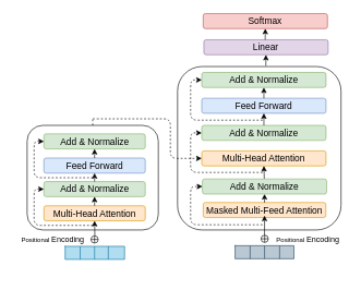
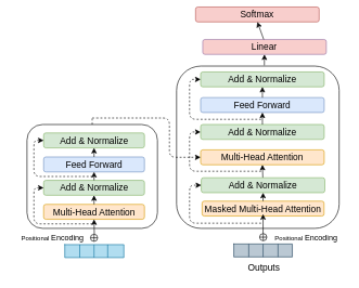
  <mxCell id="0" />
  <mxCell id="1" parent="0" />
  <mxCell id="2" value="" style="rounded=1;whiteSpace=wrap;html=1;fontSize=14;" vertex="1" parent="1"><mxGeometry x="41" y="191" width="200.62" height="160" as="geometry" /></mxCell>
  <mxCell id="3" value="Add &amp;amp; Normalize" style="rounded=1;whiteSpace=wrap;html=1;fontSize=14;fillColor=#d5e8d4;strokeColor=#82b366;" vertex="1" parent="1"><mxGeometry x="66.62" y="204" width="155" height="23" as="geometry" /></mxCell>
  <mxCell id="4" value="Feed Forward" style="rounded=1;whiteSpace=wrap;html=1;fontSize=14;fillColor=#dae8fc;strokeColor=#6c8ebf;" vertex="1" parent="1"><mxGeometry x="66.62" y="241" width="155" height="23" as="geometry" /></mxCell>
  <mxCell id="5" value="Add &amp;amp; Normalize" style="rounded=1;whiteSpace=wrap;html=1;fontSize=14;fillColor=#d5e8d4;strokeColor=#82b366;" vertex="1" parent="1"><mxGeometry x="66.62" y="277" width="155" height="23" as="geometry" /></mxCell>
  <mxCell id="6" value="Multi-Head Attention" style="rounded=1;whiteSpace=wrap;html=1;fontSize=14;fillColor=#ffe6cc;strokeColor=#d79b00;" vertex="1" parent="1"><mxGeometry x="66.62" y="314" width="155" height="23" as="geometry" /></mxCell>
  <mxCell id="7" value="" style="rounded=1;whiteSpace=wrap;html=1;fontSize=14;" vertex="1" parent="1"><mxGeometry x="271" y="101" width="250" height="250" as="geometry" /></mxCell>
  <mxCell id="8" value="Add &amp;amp; Normalize" style="rounded=1;whiteSpace=wrap;html=1;fontSize=14;fillColor=#d5e8d4;strokeColor=#82b366;" vertex="1" parent="1"><mxGeometry x="308" y="110" width="190" height="23" as="geometry" /></mxCell>
  <mxCell id="9" value="Feed Forward" style="rounded=1;whiteSpace=wrap;html=1;fontSize=14;fillColor=#dae8fc;strokeColor=#6c8ebf;" vertex="1" parent="1"><mxGeometry x="308" y="149.5" width="190" height="23" as="geometry" /></mxCell>
  <mxCell id="10" value="Multi-Head Attention" style="rounded=1;whiteSpace=wrap;html=1;fontSize=14;fillColor=#ffe6cc;strokeColor=#d79b00;" vertex="1" parent="1"><mxGeometry x="308" y="230" width="190" height="23" as="geometry" /></mxCell>
- <mxCell id="11" value="Masked Multi-Feed Attention" style="rounded=1;whiteSpace=wrap;html=1;fontSize=14;fillColor=#ffe6cc;strokeColor=#d79b00;" vertex="1" parent="1"><mxGeometry x="310.25" y="309" width="187.5" height="23" as="geometry" /></mxCell>
+ <mxCell id="11" value="Masked Multi-Head Attention" style="rounded=1;whiteSpace=wrap;html=1;fontSize=14;fillColor=#ffe6cc;strokeColor=#d79b00;" vertex="1" parent="1"><mxGeometry x="310.25" y="309" width="187.5" height="23" as="geometry" /></mxCell>
  <mxCell id="12" value="" style="endArrow=classic;html=1;rounded=1;fontSize=14;entryX=0.5;entryY=1;entryDx=0;entryDy=0;" edge="1" parent="1" target="6"><mxGeometry width="50" height="50" relative="1" as="geometry"><mxPoint x="144.62" y="364" as="sourcePoint" /><mxPoint x="171.62" y="404" as="targetPoint" /></mxGeometry></mxCell>
  <mxCell id="13" value="" style="endArrow=classic;html=1;rounded=1;fontSize=14;entryX=0.5;entryY=1;entryDx=0;entryDy=0;exitX=0.5;exitY=0;exitDx=0;exitDy=0;" edge="1" parent="1" source="6" target="5"><mxGeometry width="50" height="50" relative="1" as="geometry"><mxPoint x="154.62" y="374" as="sourcePoint" /><mxPoint x="154.12" y="345" as="targetPoint" /></mxGeometry></mxCell>
  <mxCell id="14" value="" style="endArrow=classic;html=1;rounded=1;fontSize=14;entryX=0.5;entryY=1;entryDx=0;entryDy=0;exitX=0.5;exitY=0;exitDx=0;exitDy=0;" edge="1" parent="1" source="5" target="4"><mxGeometry width="50" height="50" relative="1" as="geometry"><mxPoint x="154.12" y="324" as="sourcePoint" /><mxPoint x="154.12" y="309" as="targetPoint" /></mxGeometry></mxCell>
  <mxCell id="15" value="" style="endArrow=classic;html=1;rounded=1;fontSize=14;exitX=0.5;exitY=0;exitDx=0;exitDy=0;entryX=0.5;entryY=1;entryDx=0;entryDy=0;" edge="1" parent="1" source="4" target="3"><mxGeometry width="50" height="50" relative="1" as="geometry"><mxPoint x="164.12" y="334" as="sourcePoint" /><mxPoint x="164.12" y="319" as="targetPoint" /></mxGeometry></mxCell>
  <mxCell id="16" value="" style="endArrow=classic;html=1;rounded=1;fontSize=14;entryX=0;entryY=0.5;entryDx=0;entryDy=0;edgeStyle=elbowEdgeStyle;dashed=1;" edge="1" parent="1" target="5"><mxGeometry width="50" height="50" relative="1" as="geometry"><mxPoint x="141.62" y="344" as="sourcePoint" /><mxPoint x="1.62" y="294" as="targetPoint" /><Array as="points"><mxPoint x="51.62" y="324" /><mxPoint x="61.62" y="324" /><mxPoint x="51.62" y="324" /><mxPoint x="51.62" y="324" /></Array></mxGeometry></mxCell>
  <mxCell id="17" value="" style="endArrow=classic;html=1;rounded=1;fontSize=14;edgeStyle=elbowEdgeStyle;dashed=1;exitX=0.502;exitY=0.519;exitDx=0;exitDy=0;exitPerimeter=0;entryX=0;entryY=0.5;entryDx=0;entryDy=0;" edge="1" parent="1" target="3"><mxGeometry width="50" height="50" relative="1" as="geometry"><mxPoint x="141.711" y="271.04" as="sourcePoint" /><mxPoint x="61.62" y="214" as="targetPoint" /><Array as="points"><mxPoint x="51.62" y="244" /><mxPoint x="71.62" y="331" /><mxPoint x="61.62" y="331" /><mxPoint x="61.62" y="331" /></Array></mxGeometry></mxCell>
  <mxCell id="18" value="" style="endArrow=classic;html=1;rounded=1;fontSize=14;entryX=0.5;entryY=1;entryDx=0;entryDy=0;exitX=0.5;exitY=0;exitDx=0;exitDy=0;" edge="1" parent="1" source="11" target="26"><mxGeometry width="50" height="50" relative="1" as="geometry"><mxPoint x="113.5" y="303" as="sourcePoint" /><mxPoint x="395.75" y="293" as="targetPoint" /></mxGeometry></mxCell>
  <mxCell id="19" value="" style="endArrow=classic;html=1;rounded=1;fontSize=14;entryX=0.5;entryY=1;entryDx=0;entryDy=0;" edge="1" parent="1" source="26" target="10"><mxGeometry width="50" height="50" relative="1" as="geometry"><mxPoint x="403" y="270" as="sourcePoint" /><mxPoint x="400.25" y="254.851" as="targetPoint" /></mxGeometry></mxCell>
  <mxCell id="20" style="edgeStyle=elbowEdgeStyle;rounded=1;orthogonalLoop=1;jettySize=auto;html=1;entryX=0.5;entryY=0;entryDx=0;entryDy=0;dashed=1;fontSize=14;endArrow=classic;endFill=1;" edge="1" parent="1"><mxGeometry relative="1" as="geometry"><mxPoint x="395.571" y="270" as="sourcePoint" /><mxPoint x="395.75" y="270" as="targetPoint" /></mxGeometry></mxCell>
  <mxCell id="21" value="" style="endArrow=classic;html=1;rounded=1;fontSize=14;exitX=0.5;exitY=0;exitDx=0;exitDy=0;" edge="1" parent="1" source="9" target="8"><mxGeometry width="50" height="50" relative="1" as="geometry"><mxPoint x="406.06" y="203" as="sourcePoint" /><mxPoint x="406" y="188" as="targetPoint" /></mxGeometry></mxCell>
  <mxCell id="22" value="" style="endArrow=classic;html=1;rounded=1;fontSize=14;entryX=0.5;entryY=1;entryDx=0;entryDy=0;" edge="1" parent="1"><mxGeometry width="50" height="50" relative="1" as="geometry"><mxPoint x="404" y="361" as="sourcePoint" /><mxPoint x="404" y="329" as="targetPoint" /></mxGeometry></mxCell>
  <mxCell id="23" value="" style="endArrow=classic;html=1;rounded=1;fontSize=14;entryX=0;entryY=0.5;entryDx=0;entryDy=0;edgeStyle=elbowEdgeStyle;dashed=1;" edge="1" parent="1" target="26"><mxGeometry width="50" height="50" relative="1" as="geometry"><mxPoint x="401" y="343" as="sourcePoint" /><mxPoint x="300.75" y="281.5" as="targetPoint" /><Array as="points"><mxPoint x="291" y="313" /><mxPoint x="281" y="313" /><mxPoint x="31" y="316" /><mxPoint x="21" y="316" /><mxPoint x="21" y="316" /></Array></mxGeometry></mxCell>
  <mxCell id="24" value="" style="endArrow=classic;html=1;rounded=1;fontSize=14;edgeStyle=elbowEdgeStyle;dashed=1;entryX=0;entryY=0.5;entryDx=0;entryDy=0;" edge="1" parent="1" target="25"><mxGeometry width="50" height="50" relative="1" as="geometry"><mxPoint x="401" y="263" as="sourcePoint" /><mxPoint x="301" y="206" as="targetPoint" /><Array as="points"><mxPoint x="291" y="233" /><mxPoint x="281" y="324.5" /><mxPoint x="281" y="324.5" /><mxPoint x="31" y="327.5" /><mxPoint x="21" y="327.5" /><mxPoint x="21" y="327.5" /></Array></mxGeometry></mxCell>
  <mxCell id="25" value="Add &amp;amp; Normalize" style="rounded=1;whiteSpace=wrap;html=1;fontSize=14;fillColor=#d5e8d4;strokeColor=#82b366;" vertex="1" parent="1"><mxGeometry x="308" y="191" width="190" height="23" as="geometry" /></mxCell>
  <mxCell id="26" value="Add &amp;amp; Normalize" style="rounded=1;whiteSpace=wrap;html=1;fontSize=14;fillColor=#d5e8d4;strokeColor=#82b366;" vertex="1" parent="1"><mxGeometry x="309" y="273" width="190" height="23" as="geometry" /></mxCell>
  <mxCell id="27" style="rounded=1;orthogonalLoop=1;jettySize=auto;html=1;exitX=0.5;exitY=0;exitDx=0;exitDy=0;fontSize=14;endArrow=classic;endFill=1;entryX=0.5;entryY=1;entryDx=0;entryDy=0;" edge="1" parent="1" source="25" target="9"><mxGeometry relative="1" as="geometry"><mxPoint x="401" y="163" as="targetPoint" /></mxGeometry></mxCell>
  <mxCell id="28" value="" style="endArrow=classic;html=1;rounded=1;fontSize=14;edgeStyle=elbowEdgeStyle;dashed=1;entryX=0;entryY=0.5;entryDx=0;entryDy=0;" edge="1" parent="1" target="8"><mxGeometry width="50" height="50" relative="1" as="geometry"><mxPoint x="401" y="183" as="sourcePoint" /><mxPoint x="318" y="209.5" as="targetPoint" /><Array as="points"><mxPoint x="291" y="153" /><mxPoint x="291" y="334.5" /><mxPoint x="291" y="334.5" /><mxPoint x="41" y="337.5" /><mxPoint x="31" y="337.5" /><mxPoint x="31" y="337.5" /></Array></mxGeometry></mxCell>
  <mxCell id="29" value="" style="endArrow=classic;html=1;rounded=1;fontSize=14;edgeStyle=orthogonalEdgeStyle;dashed=1;entryX=0;entryY=0.5;entryDx=0;entryDy=0;exitX=0.5;exitY=0;exitDx=0;exitDy=0;" edge="1" parent="1" source="2" target="10"><mxGeometry width="50" height="50" relative="1" as="geometry"><mxPoint x="420" y="281" as="sourcePoint" /><mxPoint x="327" y="220.5" as="targetPoint" /><Array as="points"><mxPoint x="140" y="181" /><mxPoint x="260" y="181" /><mxPoint x="260" y="250" /></Array></mxGeometry></mxCell>
- <mxCell id="30" value="Softmax" style="rounded=1;whiteSpace=wrap;html=1;fontSize=14;fillColor=#f8cecc;strokeColor=#b85450;" vertex="1" parent="1"><mxGeometry x="310.25" y="20" width="190" height="23" as="geometry" /></mxCell>
- <mxCell id="31" value="Linear" style="rounded=1;whiteSpace=wrap;html=1;fontSize=14;fillColor=#e1d5e7;strokeColor=#9673a6;" vertex="1" parent="1"><mxGeometry x="311.25" y="60" width="190" height="23" as="geometry" /></mxCell>
+ <mxCell id="30" value="Softmax" style="rounded=1;whiteSpace=wrap;html=1;fontSize=14;fillColor=#f8cecc;strokeColor=#b85450;" vertex="1" parent="1"><mxGeometry x="300.25" y="10" width="190" height="23" as="geometry" /></mxCell>
+ <mxCell id="31" value="Linear" style="rounded=1;whiteSpace=wrap;html=1;fontSize=14;fillColor=#f8cecc;strokeColor=#9673a6;" vertex="1" parent="1"><mxGeometry x="311.25" y="60" width="190" height="23" as="geometry" /></mxCell>
  <mxCell id="32" value="" style="endArrow=classic;html=1;rounded=1;fontSize=14;" edge="1" parent="1" target="31"><mxGeometry width="50" height="50" relative="1" as="geometry"><mxPoint x="406" y="100" as="sourcePoint" /><mxPoint x="414" y="339" as="targetPoint" /></mxGeometry></mxCell>
  <mxCell id="33" value="" style="endArrow=classic;html=1;rounded=1;fontSize=14;entryX=0.5;entryY=1;entryDx=0;entryDy=0;" edge="1" parent="1" target="30"><mxGeometry width="50" height="50" relative="1" as="geometry"><mxPoint x="405" y="60" as="sourcePoint" /><mxPoint x="416.149" y="93" as="targetPoint" /></mxGeometry></mxCell>
  <mxCell id="34" value="" style="shape=table;html=1;whiteSpace=wrap;startSize=0;container=1;collapsible=0;childLayout=tableLayout;fontSize=14;fillColor=#b1ddf0;strokeColor=#10739e;" vertex="1" parent="1"><mxGeometry x="99.12" y="376" width="90.88" height="20" as="geometry" /></mxCell>
  <mxCell id="35" value="" style="shape=tableRow;horizontal=0;startSize=0;swimlaneHead=0;swimlaneBody=0;top=0;left=0;bottom=0;right=0;collapsible=0;dropTarget=0;fillColor=none;points=[[0,0.5],[1,0.5]];portConstraint=eastwest;fontSize=14;strokeColor=#D5E8D4;" vertex="1" parent="34"><mxGeometry width="90.88" height="20" as="geometry" /></mxCell>
  <mxCell id="36" value="" style="shape=partialRectangle;html=1;whiteSpace=wrap;connectable=0;fillColor=none;top=0;left=0;bottom=0;right=0;overflow=hidden;fontSize=14;strokeColor=#D5E8D4;" vertex="1" parent="35"><mxGeometry width="23" height="20" as="geometry"><mxRectangle width="23" height="20" as="alternateBounds" /></mxGeometry></mxCell>
  <mxCell id="37" value="" style="shape=partialRectangle;html=1;whiteSpace=wrap;connectable=0;fillColor=none;top=0;left=0;bottom=0;right=0;overflow=hidden;fontSize=14;strokeColor=#D5E8D4;" vertex="1" parent="35"><mxGeometry x="23" width="22" height="20" as="geometry"><mxRectangle width="22" height="20" as="alternateBounds" /></mxGeometry></mxCell>
  <mxCell id="38" value="" style="shape=partialRectangle;html=1;whiteSpace=wrap;connectable=0;fillColor=none;top=0;left=0;bottom=0;right=0;overflow=hidden;fontSize=14;strokeColor=#D5E8D4;" vertex="1" parent="35"><mxGeometry x="45" width="21" height="20" as="geometry"><mxRectangle width="21" height="20" as="alternateBounds" /></mxGeometry></mxCell>
  <mxCell id="39" style="shape=partialRectangle;html=1;whiteSpace=wrap;connectable=0;fillColor=none;top=0;left=0;bottom=0;right=0;overflow=hidden;fontSize=14;strokeColor=#D5E8D4;" vertex="1" parent="35"><mxGeometry x="66" width="25" height="20" as="geometry"><mxRectangle width="25" height="20" as="alternateBounds" /></mxGeometry></mxCell>
  <mxCell id="40" value="" style="shape=table;html=1;whiteSpace=wrap;startSize=0;container=1;collapsible=0;childLayout=tableLayout;fontSize=14;fillColor=#bac8d3;strokeColor=#23445d;" vertex="1" parent="1"><mxGeometry x="359" y="375" width="90" height="20" as="geometry" /></mxCell>
  <mxCell id="41" value="" style="shape=tableRow;horizontal=0;startSize=0;swimlaneHead=0;swimlaneBody=0;top=0;left=0;bottom=0;right=0;collapsible=0;dropTarget=0;fillColor=none;points=[[0,0.5],[1,0.5]];portConstraint=eastwest;fontSize=14;strokeColor=#D5E8D4;" vertex="1" parent="40"><mxGeometry width="90" height="20" as="geometry" /></mxCell>
  <mxCell id="42" value="" style="shape=partialRectangle;html=1;whiteSpace=wrap;connectable=0;fillColor=none;top=0;left=0;bottom=0;right=0;overflow=hidden;fontSize=14;strokeColor=#D5E8D4;" vertex="1" parent="41"><mxGeometry width="23" height="20" as="geometry"><mxRectangle width="23" height="20" as="alternateBounds" /></mxGeometry></mxCell>
  <mxCell id="43" value="" style="shape=partialRectangle;html=1;whiteSpace=wrap;connectable=0;fillColor=none;top=0;left=0;bottom=0;right=0;overflow=hidden;fontSize=14;strokeColor=#D5E8D4;" vertex="1" parent="41"><mxGeometry x="23" width="22" height="20" as="geometry"><mxRectangle width="22" height="20" as="alternateBounds" /></mxGeometry></mxCell>
  <mxCell id="44" value="" style="shape=partialRectangle;html=1;whiteSpace=wrap;connectable=0;fillColor=none;top=0;left=0;bottom=0;right=0;overflow=hidden;fontSize=14;strokeColor=#D5E8D4;" vertex="1" parent="41"><mxGeometry x="45" width="23" height="20" as="geometry"><mxRectangle width="23" height="20" as="alternateBounds" /></mxGeometry></mxCell>
  <mxCell id="45" style="shape=partialRectangle;html=1;whiteSpace=wrap;connectable=0;fillColor=none;top=0;left=0;bottom=0;right=0;overflow=hidden;fontSize=14;strokeColor=#D5E8D4;" vertex="1" parent="41"><mxGeometry x="68" width="22" height="20" as="geometry"><mxRectangle width="22" height="20" as="alternateBounds" /></mxGeometry></mxCell>
  <mxCell id="46" value="" style="shape=orEllipse;perimeter=ellipsePerimeter;whiteSpace=wrap;html=1;backgroundOutline=1;fontSize=14;" vertex="1" parent="1"><mxGeometry x="138.62" y="360" width="11" height="11" as="geometry" /></mxCell>
  <mxCell id="47" value="" style="shape=orEllipse;perimeter=ellipsePerimeter;whiteSpace=wrap;html=1;backgroundOutline=1;fontSize=14;" vertex="1" parent="1"><mxGeometry x="398.75" y="359" width="11" height="11" as="geometry" /></mxCell>
+ <mxCell id="48" value="Outputs" style="text;html=1;align=center;verticalAlign=middle;resizable=0;points=[];autosize=1;strokeColor=none;fillColor=none;fontSize=14;" vertex="1" parent="1"><mxGeometry x="375.25" y="401" width="60" height="20" as="geometry" /></mxCell>
  <mxCell id="49" value="&lt;font&gt;&lt;span style=&quot;font-size: 10px&quot;&gt;Positional&amp;nbsp;&lt;/span&gt;&lt;font style=&quot;font-size: 12px&quot;&gt;Encoding&lt;/font&gt;&lt;/font&gt;" style="text;html=1;align=center;verticalAlign=middle;resizable=0;points=[];autosize=1;strokeColor=none;fillColor=none;fontSize=14;" vertex="1" parent="1"><mxGeometry x="20" y="354.5" width="120" height="20" as="geometry" /></mxCell>
  <mxCell id="50" value="&lt;font&gt;&lt;span style=&quot;font-size: 10px&quot;&gt;Positional&amp;nbsp;&lt;/span&gt;&lt;font style=&quot;font-size: 12px&quot;&gt;Encoding&lt;/font&gt;&lt;/font&gt;" style="text;html=1;align=center;verticalAlign=middle;resizable=0;points=[];autosize=1;strokeColor=none;fillColor=none;fontSize=14;" vertex="1" parent="1"><mxGeometry x="409.75" y="354.5" width="120" height="20" as="geometry" /></mxCell>
